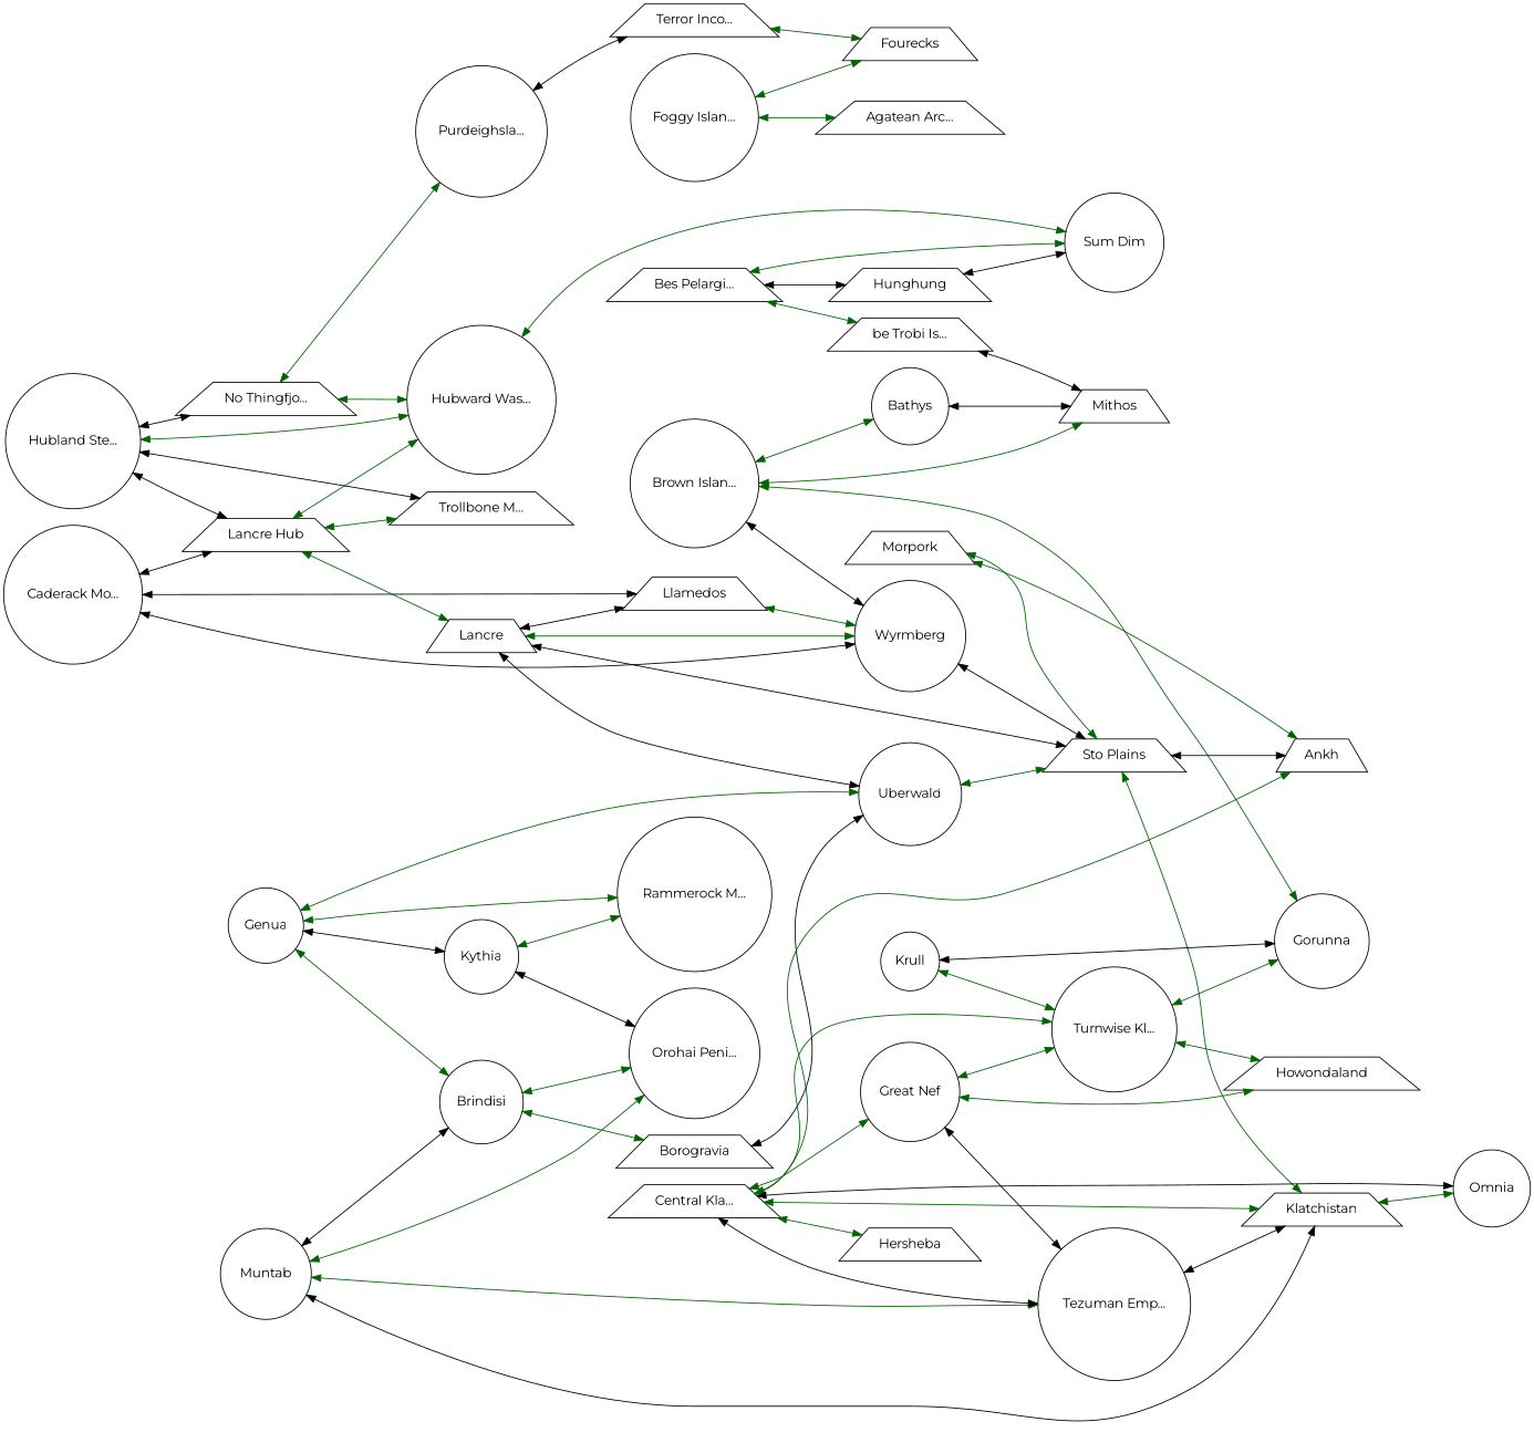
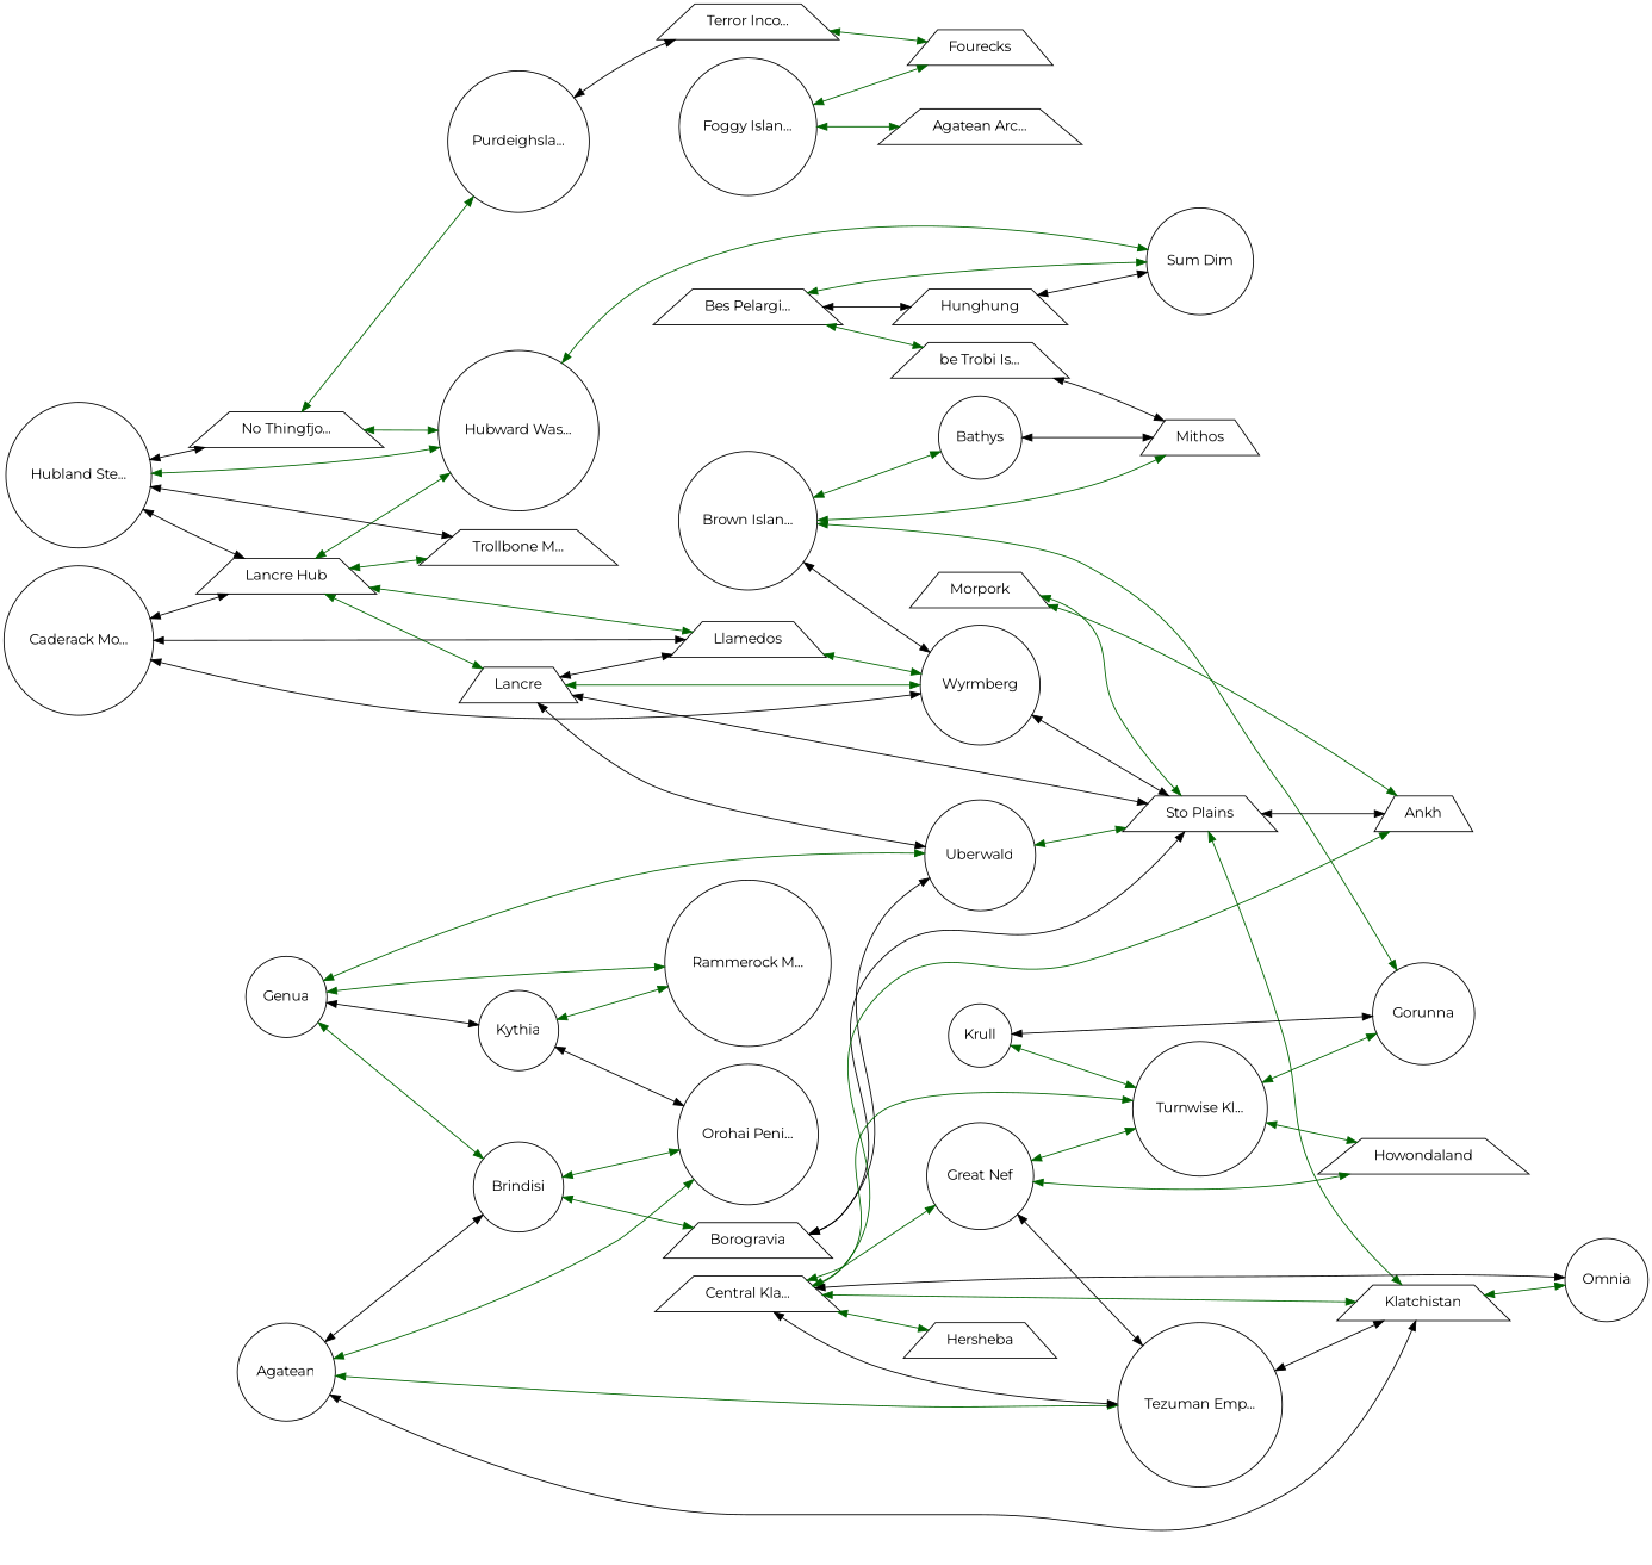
  graph {
    fontname=Montserrat
    rankdir=LR
    node [fontname=Montserrat shape=circle]
    edge [color=darkgreen dir=both fontname=Montserrat]
    n1 [label="Agatean Arc..." shape=trapezium]
    n2 [label=Hunghung shape=trapezium]
    n3 [label="Sum Dim"]
    n4 [label="Bes Pelargi..." shape=trapezium]
    n5 [label="be Trobi Is..." shape=trapezium]
    n6 [label=Mithos shape=trapezium]
    n7 [label="Foggy Islan..."]
    n8 [label=Fourecks shape=trapezium]
    n9 [label="Terror Inco..." shape=trapezium]
    n10 [label="Purdeighsla..."]
    n11 [label=Bathys]
    n12 [label="Brown Islan..."]
    n13 [label=Gorunna]
    n14 [label=Wyrmberg]
    n15 [label="Sto Plains" shape=trapezium]
    n16 [label=Krull]
    n17 [label="Turnwise Kl..."]
    n18 [label="Hubward Was..."]
    n19 [label="Caderack Mo..."]
    n20 [label="Lancre Hub" shape=trapezium]
    n21 [label=Llamedos shape=trapezium]
    n22 [label=Lancre shape=trapezium]
    n23 [label="Trollbone M..." shape=trapezium]
    n24 [label=Uberwald]
    n25 [label="Hubland Ste..."]
    n26 [label="No Thingfjo..." shape=trapezium]
    n27 [label=Ankh shape=trapezium]
    n28 [label=Klatchistan shape=trapezium]
    n29 [label=Omnia]
    n30 [label=Morpork shape=trapezium]
    n31 [label=Genua]
    n32 [label="Rammerock M..."]
    n33 [label=Kythia]
    n34 [label=Brindisi]
    n35 [label="Orohai Peni..."]
    n36 [label=Borogravia shape=trapezium]
    n37 [label=Hersheba shape=trapezium]
    n38 [label=Howondaland shape=trapezium]
-   n39 [label=Muntab]
+   n39 [label=Agatean]
    n40 [label="Tezuman Emp..."]
    n41 [label="Central Kla..." shape=trapezium]
    n42 [label="Great Nef"]
    n2 -- n3 [color=black]
    n4 -- n2 [color=black]
    n4 -- n3
    n4 -- n5
    n5 -- n6 [color=black]
    n7 -- n1
    n7 -- n8
    n9 -- n8
    n10 -- n9 [color=black]
    n11 -- n6 [color=black]
    n12 -- n6
    n12 -- n11
    n12 -- n13
    n12 -- n14 [color=black]
    n14 -- n15 [color=black]
    n15 -- n27 [color=black]
    n15 -- n28
    n16 -- n13 [color=black]
    n16 -- n17
    n17 -- n13
    n17 -- n38
    n18 -- n3
    n19 -- n14 [color=black]
    n19 -- n20 [color=black]
    n19 -- n21 [color=black]
    n20 -- n18
+   n20 -- n21
    n20 -- n22
    n20 -- n23
    n21 -- n14
    n22 -- n14
    n22 -- n15 [color=black]
    n22 -- n21 [color=black]
    n22 -- n24 [color=black]
    n24 -- n15
    n25 -- n18
    n25 -- n20 [color=black]
    n25 -- n23 [color=black]
    n25 -- n26 [color=black]
    n26 -- n10
    n26 -- n18
    n28 -- n29
    n30 -- n15
    n30 -- n27
    n31 -- n24
    n31 -- n32
    n31 -- n33 [color=black]
    n31 -- n34
    n33 -- n32
    n33 -- n35 [color=black]
    n34 -- n35
    n34 -- n36
+   n36 -- n15 [color=black]
    n36 -- n24 [color=black]
    n39 -- n28 [color=black]
    n39 -- n34 [color=black]
    n39 -- n35
    n39 -- n40
    n40 -- n28 [color=black]
    n41 -- n17
    n41 -- n27
    n41 -- n28
    n41 -- n29 [color=black]
    n41 -- n37
    n41 -- n40 [color=black]
    n41 -- n42
    n42 -- n17
    n42 -- n38
    n42 -- n40 [color=black]
  }
